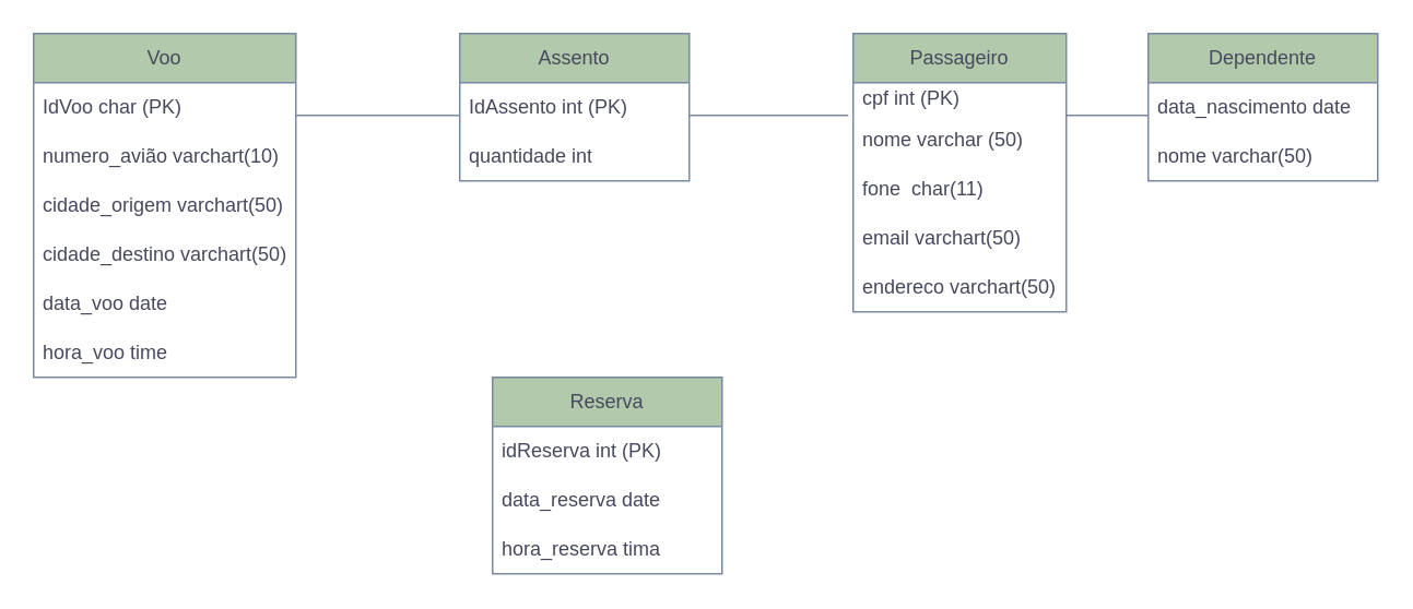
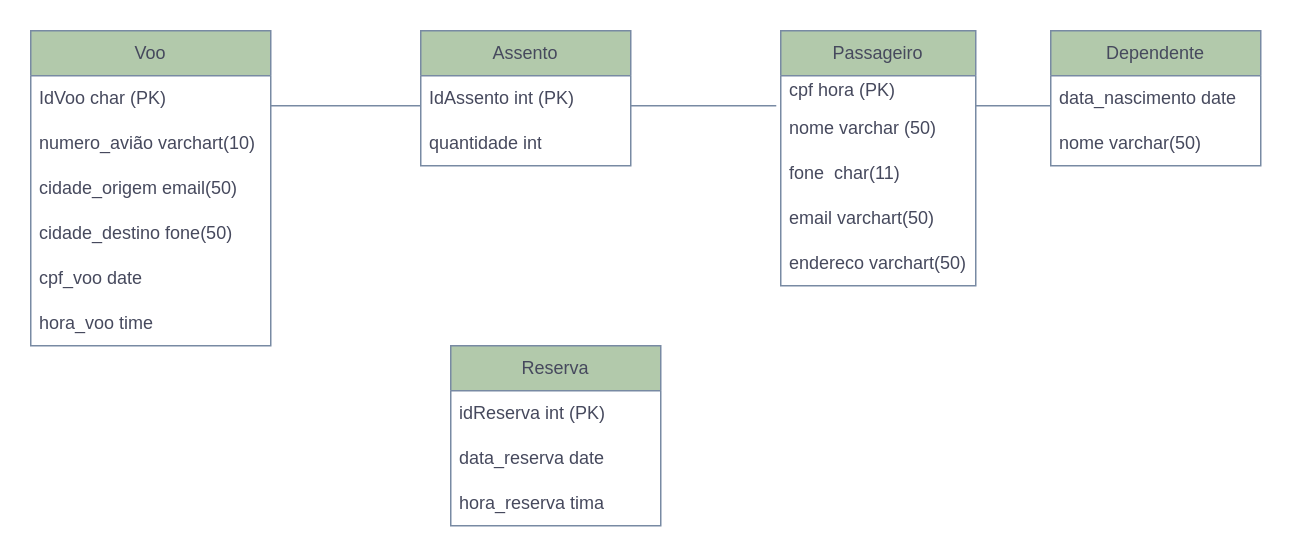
  <mxCell id="0" />
  <mxCell id="1" parent="0" />
  <mxCell id="2" value="Voo" style="swimlane;fontStyle=0;childLayout=stackLayout;horizontal=1;startSize=30;horizontalStack=0;resizeParent=1;resizeParentMax=0;resizeLast=0;collapsible=1;marginBottom=0;whiteSpace=wrap;html=1;rounded=0;shadow=0;glass=0;labelBackgroundColor=none;fillColor=#B2C9AB;strokeColor=#788AA3;fontColor=#46495D;" vertex="1" parent="1"><mxGeometry x="20" y="20" width="160" height="210" as="geometry"><mxRectangle x="40" y="40" width="60" height="30" as="alternateBounds" /></mxGeometry></mxCell>
  <mxCell id="3" value="IdVoo char (PK)&lt;span style=&quot;white-space: pre;&quot;&gt;&#09;&lt;/span&gt;&lt;span style=&quot;white-space: pre;&quot;&gt;&#09;&lt;/span&gt;" style="text;strokeColor=none;fillColor=none;align=left;verticalAlign=middle;spacingLeft=4;spacingRight=4;overflow=hidden;points=[[0,0.5],[1,0.5]];portConstraint=eastwest;rotatable=0;whiteSpace=wrap;html=1;labelBackgroundColor=none;fontColor=#46495D;" vertex="1" parent="2"><mxGeometry y="30" width="160" height="30" as="geometry" /></mxCell>
  <mxCell id="4" value="numero_avião varchart(10)" style="text;strokeColor=none;fillColor=none;align=left;verticalAlign=middle;spacingLeft=4;spacingRight=4;overflow=hidden;points=[[0,0.5],[1,0.5]];portConstraint=eastwest;rotatable=0;whiteSpace=wrap;html=1;labelBackgroundColor=none;fontColor=#46495D;" vertex="1" parent="2"><mxGeometry y="60" width="160" height="30" as="geometry" /></mxCell>
- <mxCell id="5" value="cidade_origem varchart(50)" style="text;strokeColor=none;fillColor=none;align=left;verticalAlign=middle;spacingLeft=4;spacingRight=4;overflow=hidden;points=[[0,0.5],[1,0.5]];portConstraint=eastwest;rotatable=0;whiteSpace=wrap;html=1;labelBackgroundColor=none;fontColor=#46495D;" vertex="1" parent="2"><mxGeometry y="90" width="160" height="30" as="geometry" /></mxCell>
- <mxCell id="6" value="cidade_destino varchart(50)" style="text;strokeColor=none;fillColor=none;align=left;verticalAlign=middle;spacingLeft=4;spacingRight=4;overflow=hidden;points=[[0,0.5],[1,0.5]];portConstraint=eastwest;rotatable=0;whiteSpace=wrap;html=1;labelBackgroundColor=none;fontColor=#46495D;" vertex="1" parent="2"><mxGeometry y="120" width="160" height="30" as="geometry" /></mxCell>
- <mxCell id="7" value="data_voo date" style="text;strokeColor=none;fillColor=none;align=left;verticalAlign=middle;spacingLeft=4;spacingRight=4;overflow=hidden;points=[[0,0.5],[1,0.5]];portConstraint=eastwest;rotatable=0;whiteSpace=wrap;html=1;labelBackgroundColor=none;fontColor=#46495D;" vertex="1" parent="2"><mxGeometry y="150" width="160" height="30" as="geometry" /></mxCell>
+ <mxCell id="5" value="cidade_origem email(50)" style="text;strokeColor=none;fillColor=none;align=left;verticalAlign=middle;spacingLeft=4;spacingRight=4;overflow=hidden;points=[[0,0.5],[1,0.5]];portConstraint=eastwest;rotatable=0;whiteSpace=wrap;html=1;labelBackgroundColor=none;fontColor=#46495D;" vertex="1" parent="2"><mxGeometry y="90" width="160" height="30" as="geometry" /></mxCell>
+ <mxCell id="6" value="cidade_destino fone(50)" style="text;strokeColor=none;fillColor=none;align=left;verticalAlign=middle;spacingLeft=4;spacingRight=4;overflow=hidden;points=[[0,0.5],[1,0.5]];portConstraint=eastwest;rotatable=0;whiteSpace=wrap;html=1;labelBackgroundColor=none;fontColor=#46495D;" vertex="1" parent="2"><mxGeometry y="120" width="160" height="30" as="geometry" /></mxCell>
+ <mxCell id="7" value="cpf_voo date" style="text;strokeColor=none;fillColor=none;align=left;verticalAlign=middle;spacingLeft=4;spacingRight=4;overflow=hidden;points=[[0,0.5],[1,0.5]];portConstraint=eastwest;rotatable=0;whiteSpace=wrap;html=1;labelBackgroundColor=none;fontColor=#46495D;" vertex="1" parent="2"><mxGeometry y="150" width="160" height="30" as="geometry" /></mxCell>
  <mxCell id="8" value="hora_voo&lt;span style=&quot;white-space: pre;&quot;&gt;&#09;&lt;/span&gt;time" style="text;strokeColor=none;fillColor=none;align=left;verticalAlign=middle;spacingLeft=4;spacingRight=4;overflow=hidden;points=[[0,0.5],[1,0.5]];portConstraint=eastwest;rotatable=0;whiteSpace=wrap;html=1;labelBackgroundColor=none;fontColor=#46495D;" vertex="1" parent="2"><mxGeometry y="180" width="160" height="30" as="geometry" /></mxCell>
  <mxCell id="9" value="" style="endArrow=none;html=1;rounded=0;labelBackgroundColor=none;strokeColor=#788AA3;fontColor=default;" edge="1" parent="1"><mxGeometry width="50" height="50" relative="1" as="geometry"><mxPoint x="180" y="70" as="sourcePoint" /><mxPoint x="280" y="70" as="targetPoint" /></mxGeometry></mxCell>
  <mxCell id="10" value="Assento" style="swimlane;fontStyle=0;childLayout=stackLayout;horizontal=1;startSize=30;horizontalStack=0;resizeParent=1;resizeParentMax=0;resizeLast=0;collapsible=1;marginBottom=0;whiteSpace=wrap;html=1;labelBackgroundColor=none;fillColor=#B2C9AB;strokeColor=#788AA3;fontColor=#46495D;" vertex="1" parent="1"><mxGeometry x="280" y="20" width="140" height="90" as="geometry" /></mxCell>
  <mxCell id="11" value="IdAssento int (PK)" style="text;strokeColor=none;fillColor=none;align=left;verticalAlign=middle;spacingLeft=4;spacingRight=4;overflow=hidden;points=[[0,0.5],[1,0.5]];portConstraint=eastwest;rotatable=0;whiteSpace=wrap;html=1;labelBackgroundColor=none;fontColor=#46495D;" vertex="1" parent="10"><mxGeometry y="30" width="140" height="30" as="geometry" /></mxCell>
  <mxCell id="12" value="quantidade int" style="text;strokeColor=none;fillColor=none;align=left;verticalAlign=middle;spacingLeft=4;spacingRight=4;overflow=hidden;points=[[0,0.5],[1,0.5]];portConstraint=eastwest;rotatable=0;whiteSpace=wrap;html=1;labelBackgroundColor=none;fontColor=#46495D;" vertex="1" parent="10"><mxGeometry y="60" width="140" height="30" as="geometry" /></mxCell>
  <mxCell id="13" value="Passageiro" style="swimlane;fontStyle=0;childLayout=stackLayout;horizontal=1;startSize=30;horizontalStack=0;resizeParent=1;resizeParentMax=0;resizeLast=0;collapsible=1;marginBottom=0;whiteSpace=wrap;html=1;labelBackgroundColor=none;fillColor=#B2C9AB;strokeColor=#788AA3;fontColor=#46495D;" vertex="1" parent="1"><mxGeometry x="520" y="20" width="130" height="170" as="geometry" /></mxCell>
- <mxCell id="14" value="cpf int (PK)" style="text;strokeColor=none;fillColor=none;align=left;verticalAlign=middle;spacingLeft=4;spacingRight=4;overflow=hidden;points=[[0,0.5],[1,0.5]];portConstraint=eastwest;rotatable=0;whiteSpace=wrap;html=1;labelBackgroundColor=none;fontColor=#46495D;" vertex="1" parent="13"><mxGeometry y="30" width="130" height="20" as="geometry" /></mxCell>
+ <mxCell id="14" value="cpf hora (PK)" style="text;strokeColor=none;fillColor=none;align=left;verticalAlign=middle;spacingLeft=4;spacingRight=4;overflow=hidden;points=[[0,0.5],[1,0.5]];portConstraint=eastwest;rotatable=0;whiteSpace=wrap;html=1;labelBackgroundColor=none;fontColor=#46495D;" vertex="1" parent="13"><mxGeometry y="30" width="130" height="20" as="geometry" /></mxCell>
  <mxCell id="15" value="nome varchar (50)" style="text;strokeColor=none;fillColor=none;align=left;verticalAlign=middle;spacingLeft=4;spacingRight=4;overflow=hidden;points=[[0,0.5],[1,0.5]];portConstraint=eastwest;rotatable=0;whiteSpace=wrap;html=1;labelBackgroundColor=none;fontColor=#46495D;" vertex="1" parent="13"><mxGeometry y="50" width="130" height="30" as="geometry" /></mxCell>
  <mxCell id="16" value="fone&amp;nbsp; char(11)" style="text;strokeColor=none;fillColor=none;align=left;verticalAlign=middle;spacingLeft=4;spacingRight=4;overflow=hidden;points=[[0,0.5],[1,0.5]];portConstraint=eastwest;rotatable=0;whiteSpace=wrap;html=1;labelBackgroundColor=none;fontColor=#46495D;" vertex="1" parent="13"><mxGeometry y="80" width="130" height="30" as="geometry" /></mxCell>
  <mxCell id="17" value="email varchart(50)" style="text;strokeColor=none;fillColor=none;align=left;verticalAlign=middle;spacingLeft=4;spacingRight=4;overflow=hidden;points=[[0,0.5],[1,0.5]];portConstraint=eastwest;rotatable=0;whiteSpace=wrap;html=1;labelBackgroundColor=none;fontColor=#46495D;" vertex="1" parent="13"><mxGeometry y="110" width="130" height="30" as="geometry" /></mxCell>
  <mxCell id="18" value="endereco varchart(50)" style="text;strokeColor=none;fillColor=none;align=left;verticalAlign=middle;spacingLeft=4;spacingRight=4;overflow=hidden;points=[[0,0.5],[1,0.5]];portConstraint=eastwest;rotatable=0;whiteSpace=wrap;html=1;labelBackgroundColor=none;fontColor=#46495D;" vertex="1" parent="13"><mxGeometry y="140" width="130" height="30" as="geometry" /></mxCell>
  <mxCell id="19" value="Dependente" style="swimlane;fontStyle=0;childLayout=stackLayout;horizontal=1;startSize=30;horizontalStack=0;resizeParent=1;resizeParentMax=0;resizeLast=0;collapsible=1;marginBottom=0;whiteSpace=wrap;html=1;strokeColor=#788AA3;fontColor=#46495D;fillColor=#B2C9AB;" vertex="1" parent="1"><mxGeometry x="700" y="20" width="140" height="90" as="geometry" /></mxCell>
  <mxCell id="20" value="data_nascimento date" style="text;strokeColor=none;fillColor=none;align=left;verticalAlign=middle;spacingLeft=4;spacingRight=4;overflow=hidden;points=[[0,0.5],[1,0.5]];portConstraint=eastwest;rotatable=0;whiteSpace=wrap;html=1;fontColor=#46495D;" vertex="1" parent="19"><mxGeometry y="30" width="140" height="30" as="geometry" /></mxCell>
  <mxCell id="21" value="nome varchar(50)" style="text;strokeColor=none;fillColor=none;align=left;verticalAlign=middle;spacingLeft=4;spacingRight=4;overflow=hidden;points=[[0,0.5],[1,0.5]];portConstraint=eastwest;rotatable=0;whiteSpace=wrap;html=1;fontColor=#46495D;" vertex="1" parent="19"><mxGeometry y="60" width="140" height="30" as="geometry" /></mxCell>
  <mxCell id="22" value="Reserva" style="swimlane;fontStyle=0;childLayout=stackLayout;horizontal=1;startSize=30;horizontalStack=0;resizeParent=1;resizeParentMax=0;resizeLast=0;collapsible=1;marginBottom=0;whiteSpace=wrap;html=1;strokeColor=#788AA3;fontColor=#46495D;fillColor=#B2C9AB;" vertex="1" parent="1"><mxGeometry x="300" y="230" width="140" height="120" as="geometry" /></mxCell>
  <mxCell id="23" value="idReserva int (PK)" style="text;strokeColor=none;fillColor=none;align=left;verticalAlign=middle;spacingLeft=4;spacingRight=4;overflow=hidden;points=[[0,0.5],[1,0.5]];portConstraint=eastwest;rotatable=0;whiteSpace=wrap;html=1;fontColor=#46495D;" vertex="1" parent="22"><mxGeometry y="30" width="140" height="30" as="geometry" /></mxCell>
  <mxCell id="24" value="data_reserva date" style="text;strokeColor=none;fillColor=none;align=left;verticalAlign=middle;spacingLeft=4;spacingRight=4;overflow=hidden;points=[[0,0.5],[1,0.5]];portConstraint=eastwest;rotatable=0;whiteSpace=wrap;html=1;fontColor=#46495D;" vertex="1" parent="22"><mxGeometry y="60" width="140" height="30" as="geometry" /></mxCell>
  <mxCell id="25" value="hora_reserva tima" style="text;strokeColor=none;fillColor=none;align=left;verticalAlign=middle;spacingLeft=4;spacingRight=4;overflow=hidden;points=[[0,0.5],[1,0.5]];portConstraint=eastwest;rotatable=0;whiteSpace=wrap;html=1;fontColor=#46495D;" vertex="1" parent="22"><mxGeometry y="90" width="140" height="30" as="geometry" /></mxCell>
  <mxCell id="26" value="" style="endArrow=none;html=1;rounded=0;strokeColor=#788AA3;fontColor=#46495D;fillColor=#B2C9AB;entryX=-0.023;entryY=0;entryDx=0;entryDy=0;entryPerimeter=0;" edge="1" parent="1" target="15"><mxGeometry width="50" height="50" relative="1" as="geometry"><mxPoint x="420" y="70" as="sourcePoint" /><mxPoint x="470" y="20" as="targetPoint" /></mxGeometry></mxCell>
  <mxCell id="27" value="" style="endArrow=none;html=1;rounded=0;strokeColor=#788AA3;fontColor=#46495D;fillColor=#B2C9AB;" edge="1" parent="1"><mxGeometry width="50" height="50" relative="1" as="geometry"><mxPoint x="650" y="70" as="sourcePoint" /><mxPoint x="700" y="70" as="targetPoint" /></mxGeometry></mxCell>
